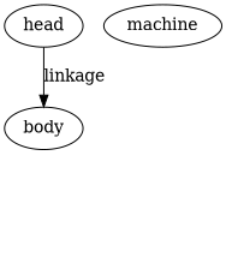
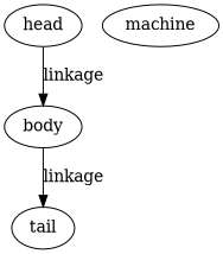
  digraph {
    n1 [label=head]
    n2 [label=body]
+   n3 [label=tail]
    machine [require_label=machine]
    subgraph sub_1 {
      n1
      n2
+     n3
    }
    subgraph sub_2 {
      machine
    }
    n1 -> n2 [label=linkage]
+   n2 -> n3 [label=linkage]
  }
